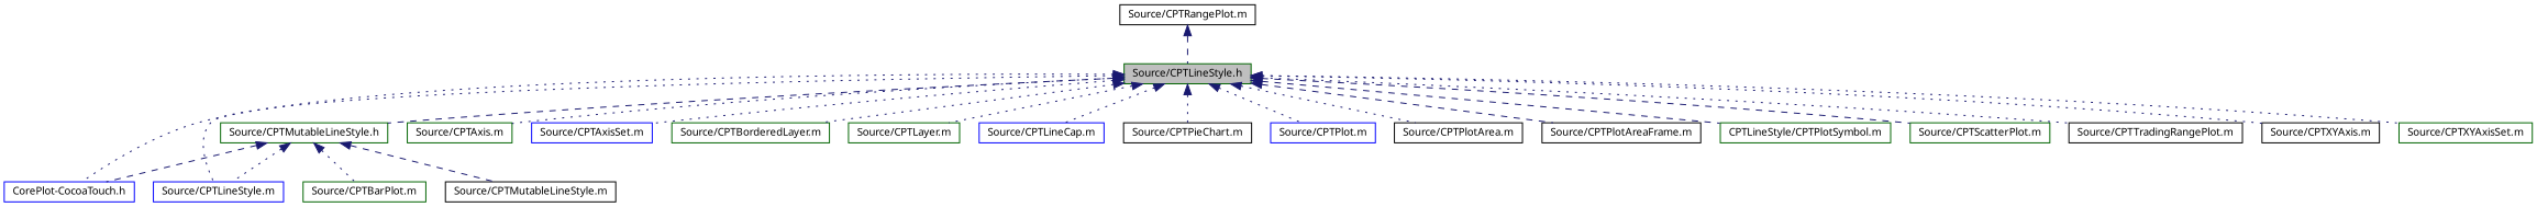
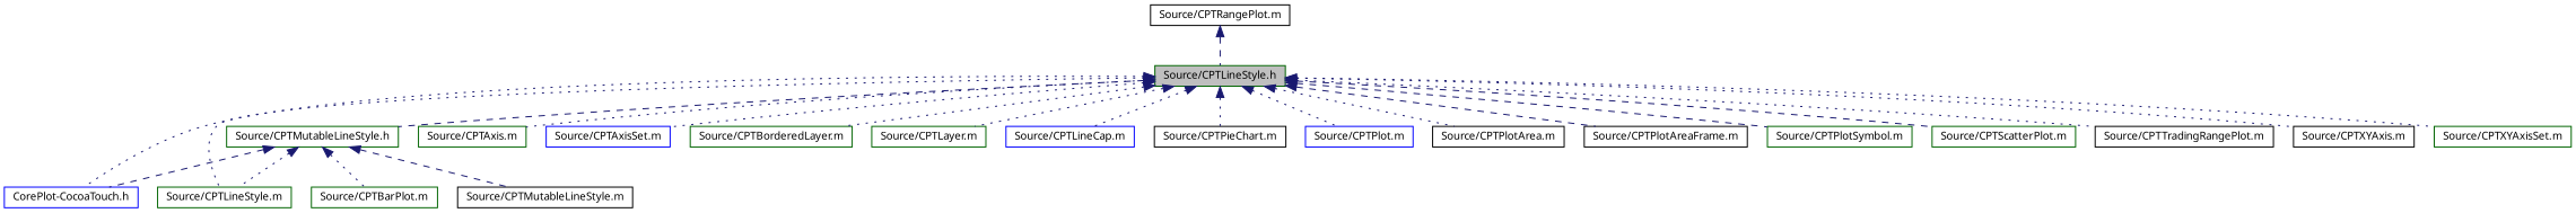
  digraph {
    node [color=darkgreen fontname="Lucinda Grande" fontsize=10 shape=record]
    edge [color=midnightblue dir=back fontname="Lucinda Grande" fontsize=10 labelfontname="Lucinda Grande" labelfontsize=10 style=dotted]
    n1 [fillcolor=grey75 fontcolor=black height=0.2 label="Source/CPTLineStyle.h" style=filled width=0.4]
    n2 [color=blue height=0.2 label="CorePlot-CocoaTouch.h" width=0.4]
    n3 [height=0.2 label="Source/CPTAxis.m" width=0.4]
    n4 [color=blue height=0.2 label="Source/CPTAxisSet.m" width=0.4]
    n5 [height=0.2 label="Source/CPTBorderedLayer.m" width=0.4]
    n6 [height=0.2 label="Source/CPTLayer.m" width=0.4]
    n7 [color=blue height=0.2 label="Source/CPTLineCap.m" width=0.4]
-   n8 [color=blue height=0.2 label="Source/CPTLineStyle.m" width=0.4]
+   n8 [height=0.2 label="Source/CPTLineStyle.m" width=0.4]
    n9 [height=0.2 label="Source/CPTMutableLineStyle.h" width=0.4]
    n10 [color=black height=0.2 label="Source/CPTPieChart.m" width=0.4]
    n11 [color=blue height=0.2 label="Source/CPTPlot.m" width=0.4]
    n12 [color=black height=0.2 label="Source/CPTPlotArea.m" width=0.4]
    n13 [color=black height=0.2 label="Source/CPTPlotAreaFrame.m" width=0.4]
-   n14 [height=0.2 label="CPTLineStyle/CPTPlotSymbol.m" width=0.4]
+   n14 [height=0.2 label="Source/CPTPlotSymbol.m" width=0.4]
    n15 [height=0.2 label="Source/CPTScatterPlot.m" width=0.4]
    n16 [color=black height=0.2 label="Source/CPTTradingRangePlot.m" width=0.4]
    n17 [color=black height=0.2 label="Source/CPTXYAxis.m" width=0.4]
    n18 [height=0.2 label="Source/CPTXYAxisSet.m" width=0.4]
    n19 [height=0.2 label="Source/CPTBarPlot.m" width=0.4]
    n20 [color=black height=0.2 label="Source/CPTMutableLineStyle.m" width=0.4]
    n21 [color=black height=0.2 label="Source/CPTRangePlot.m" width=0.4]
    n1 -> n2
    n1 -> n3
    n1 -> n4
    n1 -> n5
    n1 -> n6
    n1 -> n7
    n1 -> n8
    n1 -> n9 [style=dashed]
    n1 -> n10
    n1 -> n11
    n1 -> n12
    n1 -> n13 [style=dashed]
    n1 -> n14 [style=dashed]
    n1 -> n15 [style=dashed]
    n1 -> n16
    n1 -> n17
    n1 -> n18
    n9 -> n2 [style=dashed]
    n9 -> n8
    n9 -> n19
    n9 -> n20 [style=dashed]
    n21 -> n1 [style=dashed]
  }
